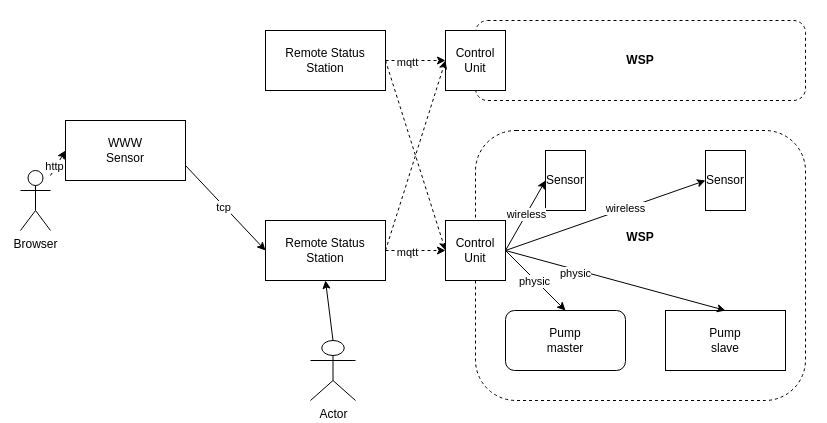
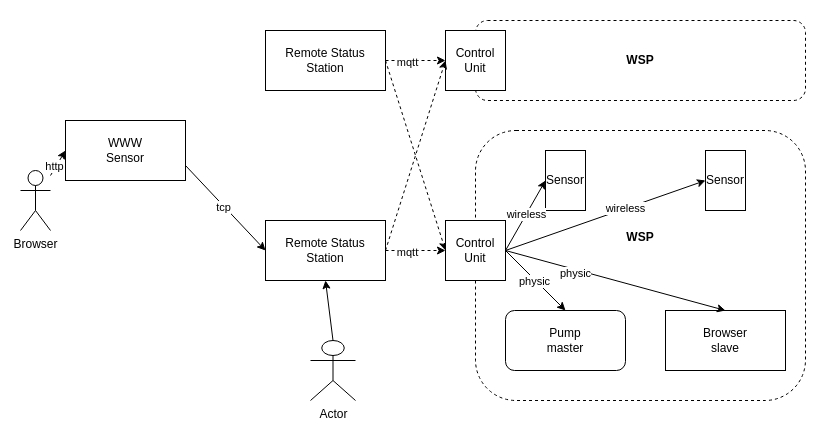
  <mxCell id="0" />
  <mxCell id="1" parent="0" />
  <mxCell id="2" value="&lt;b&gt;WSP&lt;br&gt;&lt;br&gt;&lt;br&gt;&lt;br&gt;&lt;br&gt;&lt;/b&gt;" style="rounded=1;whiteSpace=wrap;html=1;dashed=1;fillColor=none;" parent="1" vertex="1"><mxGeometry x="475" y="130" width="330" height="270" as="geometry" /></mxCell>
  <mxCell id="3" value="Sensor" style="rounded=0;whiteSpace=wrap;html=1;" parent="1" vertex="1"><mxGeometry x="545" y="150" width="40" height="60" as="geometry" /></mxCell>
  <mxCell id="4" value="Sensor" style="rounded=0;whiteSpace=wrap;html=1;" parent="1" vertex="1"><mxGeometry x="705" y="150" width="40" height="60" as="geometry" /></mxCell>
  <mxCell id="5" value="Pump&lt;br&gt;master" style="whiteSpace=wrap;html=1;rounded=1;" parent="1" vertex="1"><mxGeometry x="505" y="310" width="120" height="60" as="geometry" /></mxCell>
- <mxCell id="6" value="Pump&lt;br&gt;slave" style="rounded=0;whiteSpace=wrap;html=1;" parent="1" vertex="1"><mxGeometry x="665" y="310" width="120" height="60" as="geometry" /></mxCell>
+ <mxCell id="6" value="Browser&lt;br&gt;slave" style="rounded=0;whiteSpace=wrap;html=1;" parent="1" vertex="1"><mxGeometry x="665" y="310" width="120" height="60" as="geometry" /></mxCell>
  <mxCell id="7" value="" style="endArrow=classic;html=1;rounded=0;exitX=1;exitY=0.5;exitDx=0;exitDy=0;" parent="1" source="25" edge="1"><mxGeometry width="50" height="50" relative="1" as="geometry"><mxPoint x="565" y="190" as="sourcePoint" /><mxPoint x="725" y="310" as="targetPoint" /></mxGeometry></mxCell>
  <mxCell id="8" value="physic" style="edgeLabel;html=1;align=center;verticalAlign=middle;resizable=0;points=[];" vertex="1" connectable="0" parent="7"><mxGeometry x="-0.357" y="-3" relative="1" as="geometry"><mxPoint as="offset" /></mxGeometry></mxCell>
  <mxCell id="9" value="" style="endArrow=classic;html=1;rounded=0;exitX=1;exitY=0.5;exitDx=0;exitDy=0;entryX=0.5;entryY=0;entryDx=0;entryDy=0;" parent="1" source="25" target="5" edge="1"><mxGeometry width="50" height="50" relative="1" as="geometry"><mxPoint x="515" y="250" as="sourcePoint" /><mxPoint x="625" y="140" as="targetPoint" /></mxGeometry></mxCell>
  <mxCell id="10" value="physic" style="edgeLabel;html=1;align=center;verticalAlign=middle;resizable=0;points=[];" vertex="1" connectable="0" parent="9"><mxGeometry x="-0.017" y="-1" relative="1" as="geometry"><mxPoint as="offset" /></mxGeometry></mxCell>
  <mxCell id="11" value="Remote Status Station" style="rounded=0;whiteSpace=wrap;html=1;fillColor=default;" parent="1" vertex="1"><mxGeometry x="265" y="220" width="120" height="60" as="geometry" /></mxCell>
  <mxCell id="12" value="Remote Status Station" style="rounded=0;whiteSpace=wrap;html=1;fillColor=default;" parent="1" vertex="1"><mxGeometry x="265" y="30" width="120" height="60" as="geometry" /></mxCell>
  <mxCell id="13" value="Browser" style="shape=umlActor;verticalLabelPosition=bottom;verticalAlign=top;html=1;outlineConnect=0;fillColor=default;" parent="1" vertex="1"><mxGeometry x="20" y="170" width="30" height="60" as="geometry" /></mxCell>
  <mxCell id="14" value="&lt;b&gt;WSP&lt;/b&gt;" style="rounded=1;whiteSpace=wrap;html=1;dashed=1;fillColor=none;" parent="1" vertex="1"><mxGeometry x="475" y="20" width="330" height="80" as="geometry" /></mxCell>
  <mxCell id="15" value="WWW&lt;br&gt;Sensor" style="rounded=0;whiteSpace=wrap;html=1;fillColor=default;" parent="1" vertex="1"><mxGeometry x="65" y="120" width="120" height="60" as="geometry" /></mxCell>
  <mxCell id="16" value="" style="endArrow=classic;html=1;rounded=0;exitX=1;exitY=0.75;exitDx=0;exitDy=0;entryX=0;entryY=0.5;entryDx=0;entryDy=0;" parent="1" source="15" target="11" edge="1"><mxGeometry width="50" height="50" relative="1" as="geometry"><mxPoint x="195" y="160" as="sourcePoint" /><mxPoint x="275" y="70" as="targetPoint" /></mxGeometry></mxCell>
  <mxCell id="17" value="tcp" style="edgeLabel;html=1;align=center;verticalAlign=middle;resizable=0;points=[];" parent="16" vertex="1" connectable="0"><mxGeometry x="-0.066" relative="1" as="geometry"><mxPoint y="1" as="offset" /></mxGeometry></mxCell>
  <mxCell id="18" value="" style="endArrow=classic;html=1;rounded=0;" parent="1" source="13" edge="1"><mxGeometry width="50" height="50" relative="1" as="geometry"><mxPoint x="335" y="210" as="sourcePoint" /><mxPoint x="65" y="150" as="targetPoint" /></mxGeometry></mxCell>
  <mxCell id="19" value="http" style="edgeLabel;html=1;align=center;verticalAlign=middle;resizable=0;points=[];" parent="18" vertex="1" connectable="0"><mxGeometry x="-0.343" y="2" relative="1" as="geometry"><mxPoint as="offset" /></mxGeometry></mxCell>
  <mxCell id="20" value="" style="endArrow=classic;html=1;rounded=0;exitX=1;exitY=0.5;exitDx=0;exitDy=0;dashed=1;entryX=0;entryY=0.5;entryDx=0;entryDy=0;" parent="1" source="12" target="25" edge="1"><mxGeometry width="50" height="50" relative="1" as="geometry"><mxPoint x="335" y="210" as="sourcePoint" /><mxPoint x="385" y="160" as="targetPoint" /></mxGeometry></mxCell>
  <mxCell id="21" value="" style="endArrow=classic;html=1;rounded=0;exitX=1;exitY=0.5;exitDx=0;exitDy=0;entryX=0;entryY=0.5;entryDx=0;entryDy=0;dashed=1;" parent="1" source="11" target="25" edge="1"><mxGeometry width="50" height="50" relative="1" as="geometry"><mxPoint x="335" y="340" as="sourcePoint" /><mxPoint x="385" y="290" as="targetPoint" /></mxGeometry></mxCell>
  <mxCell id="22" value="mqtt" style="edgeLabel;html=1;align=center;verticalAlign=middle;resizable=0;points=[];" parent="21" vertex="1" connectable="0"><mxGeometry x="-0.3" y="-1" relative="1" as="geometry"><mxPoint as="offset" /></mxGeometry></mxCell>
  <mxCell id="23" value="Actor" style="shape=umlActor;verticalLabelPosition=bottom;verticalAlign=top;html=1;outlineConnect=0;fillColor=default;" parent="1" vertex="1"><mxGeometry x="310" y="340" width="45" height="60" as="geometry" /></mxCell>
  <mxCell id="24" value="" style="endArrow=classic;html=1;rounded=0;entryX=0.5;entryY=1;entryDx=0;entryDy=0;exitX=0.5;exitY=0;exitDx=0;exitDy=0;exitPerimeter=0;" parent="1" source="23" target="11" edge="1"><mxGeometry width="50" height="50" relative="1" as="geometry"><mxPoint x="325" y="320" as="sourcePoint" /><mxPoint x="505" y="260" as="targetPoint" /></mxGeometry></mxCell>
  <mxCell id="25" value="Control&lt;br&gt;Unit" style="whiteSpace=wrap;html=1;aspect=fixed;" parent="1" vertex="1"><mxGeometry x="445" y="220" width="60" height="60" as="geometry" /></mxCell>
  <mxCell id="26" value="" style="endArrow=classic;html=1;rounded=0;entryX=0;entryY=0.5;entryDx=0;entryDy=0;exitX=1;exitY=0.5;exitDx=0;exitDy=0;" parent="1" source="25" target="3" edge="1"><mxGeometry width="50" height="50" relative="1" as="geometry"><mxPoint x="515" y="250" as="sourcePoint" /><mxPoint x="485" y="140" as="targetPoint" /></mxGeometry></mxCell>
  <mxCell id="27" value="wireless" style="edgeLabel;html=1;align=center;verticalAlign=middle;resizable=0;points=[];" vertex="1" connectable="0" parent="26"><mxGeometry x="0.034" relative="1" as="geometry"><mxPoint as="offset" /></mxGeometry></mxCell>
  <mxCell id="28" value="" style="endArrow=classic;html=1;rounded=0;entryX=0;entryY=0.5;entryDx=0;entryDy=0;" parent="1" target="4" edge="1"><mxGeometry width="50" height="50" relative="1" as="geometry"><mxPoint x="505" y="250" as="sourcePoint" /><mxPoint x="475" y="140" as="targetPoint" /></mxGeometry></mxCell>
  <mxCell id="29" value="wireless" style="edgeLabel;html=1;align=center;verticalAlign=middle;resizable=0;points=[];" vertex="1" connectable="0" parent="28"><mxGeometry x="0.203" y="1" relative="1" as="geometry"><mxPoint as="offset" /></mxGeometry></mxCell>
  <mxCell id="30" value="Control&lt;br&gt;Unit" style="whiteSpace=wrap;html=1;aspect=fixed;" parent="1" vertex="1"><mxGeometry x="445" y="30" width="60" height="60" as="geometry" /></mxCell>
  <mxCell id="31" value="" style="endArrow=classic;html=1;rounded=0;entryX=0;entryY=0.5;entryDx=0;entryDy=0;dashed=1;" parent="1" target="30" edge="1"><mxGeometry width="50" height="50" relative="1" as="geometry"><mxPoint x="385" y="250" as="sourcePoint" /><mxPoint x="455" y="260" as="targetPoint" /></mxGeometry></mxCell>
  <mxCell id="32" value="" style="endArrow=classic;html=1;rounded=0;entryX=0;entryY=0.5;entryDx=0;entryDy=0;dashed=1;" parent="1" target="30" edge="1"><mxGeometry width="50" height="50" relative="1" as="geometry"><mxPoint x="385" y="60" as="sourcePoint" /><mxPoint x="465" y="270" as="targetPoint" /></mxGeometry></mxCell>
  <mxCell id="33" value="mqtt" style="edgeLabel;html=1;align=center;verticalAlign=middle;resizable=0;points=[];" parent="32" vertex="1" connectable="0"><mxGeometry x="-0.3" y="-1" relative="1" as="geometry"><mxPoint as="offset" /></mxGeometry></mxCell>
